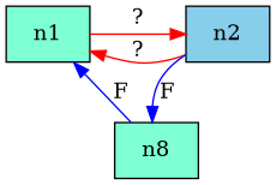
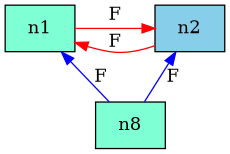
  digraph {
    nodesep=0.425
    ranksep=0.325
    node [fillcolor=aquamarine shape=rectangle style=filled]
    edge [color=red style=solid]
    n1
    n2 [fillcolor=skyblue]
    n0 [label=n8]
    subgraph sub_1 {
      rank=same
      n1
      n2
    }
-   n1 -> n2 [label="?"]
-   n2 -> n1 [label="?" pendwithd=5]
+   n1 -> n2 [label=F]
+   n2 -> n1 [label=F pendwithd=5]
    n0 -> n1 [color=blue label=F]
-   n2 -> n0 [color=blue label=F]
+   n0 -> n2 [color=blue label=F]
  }
